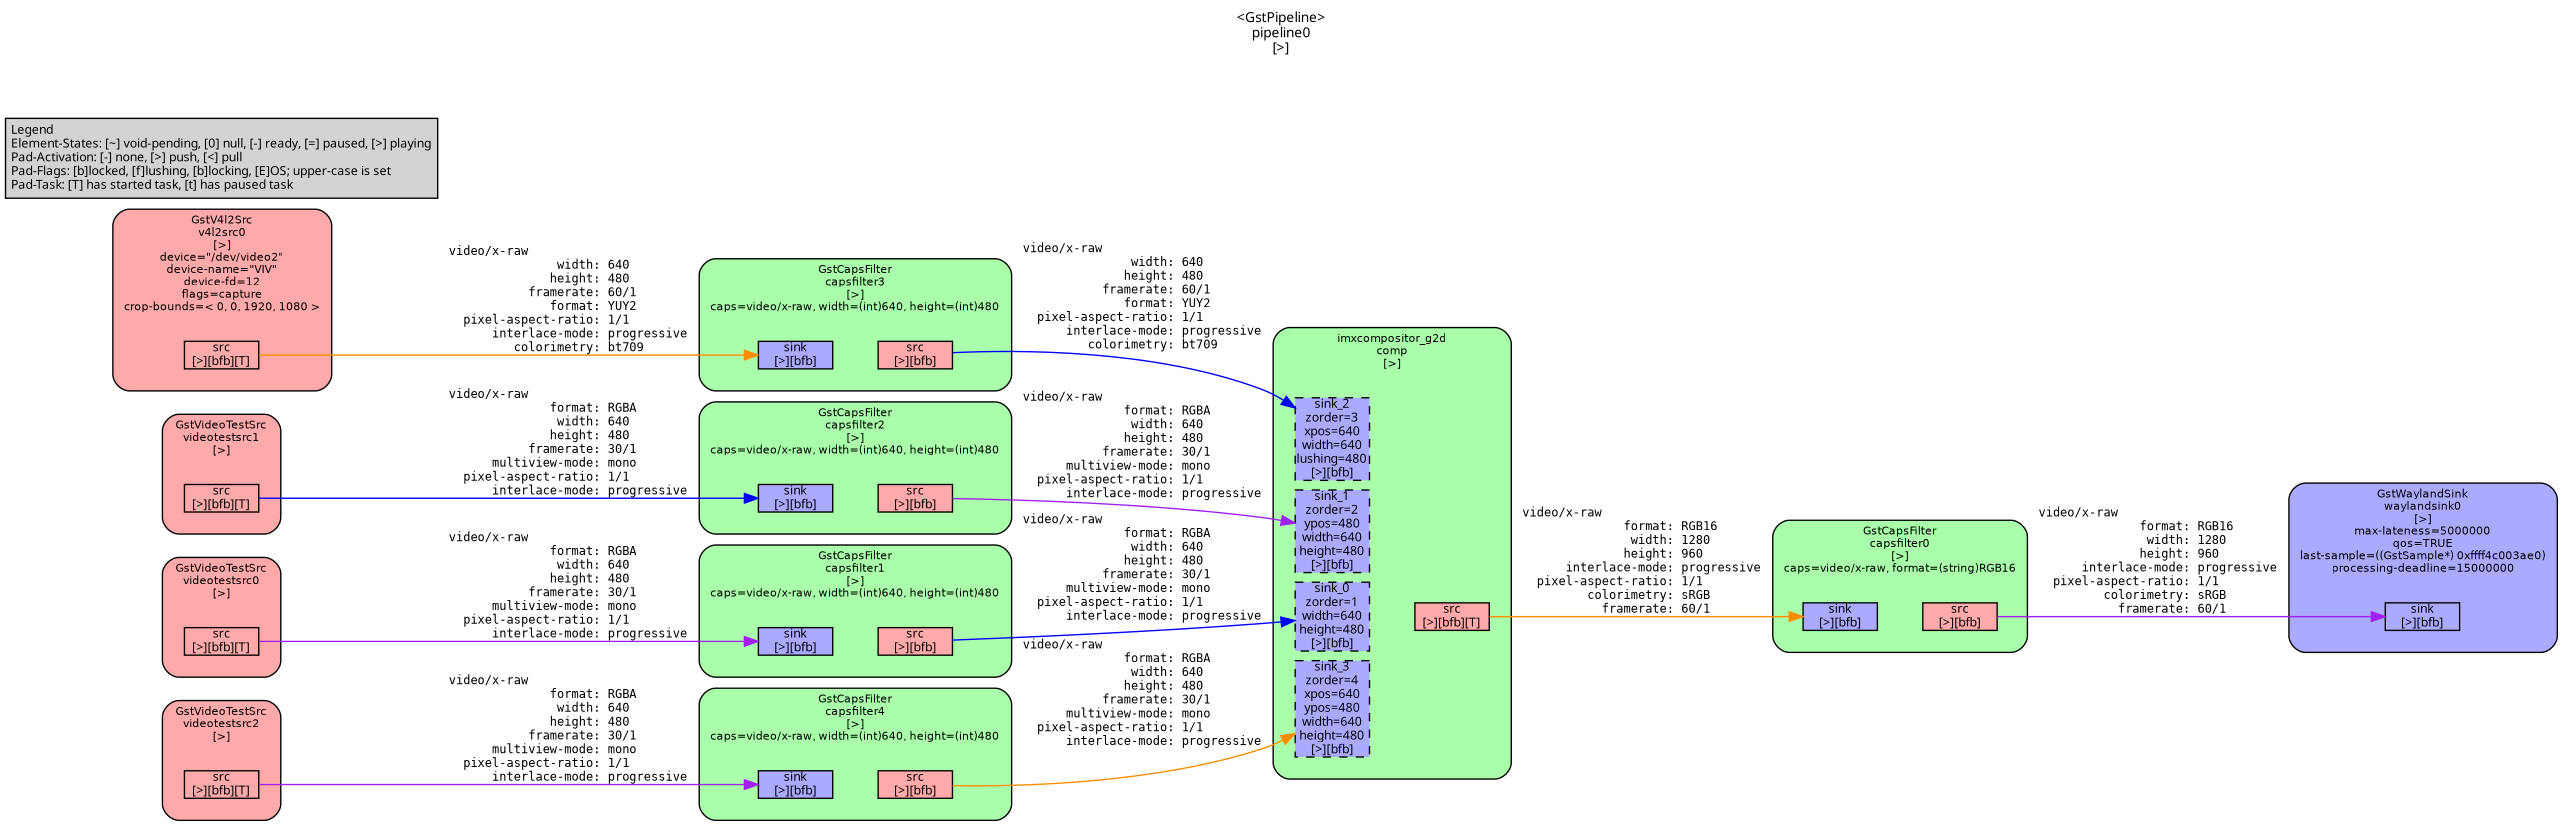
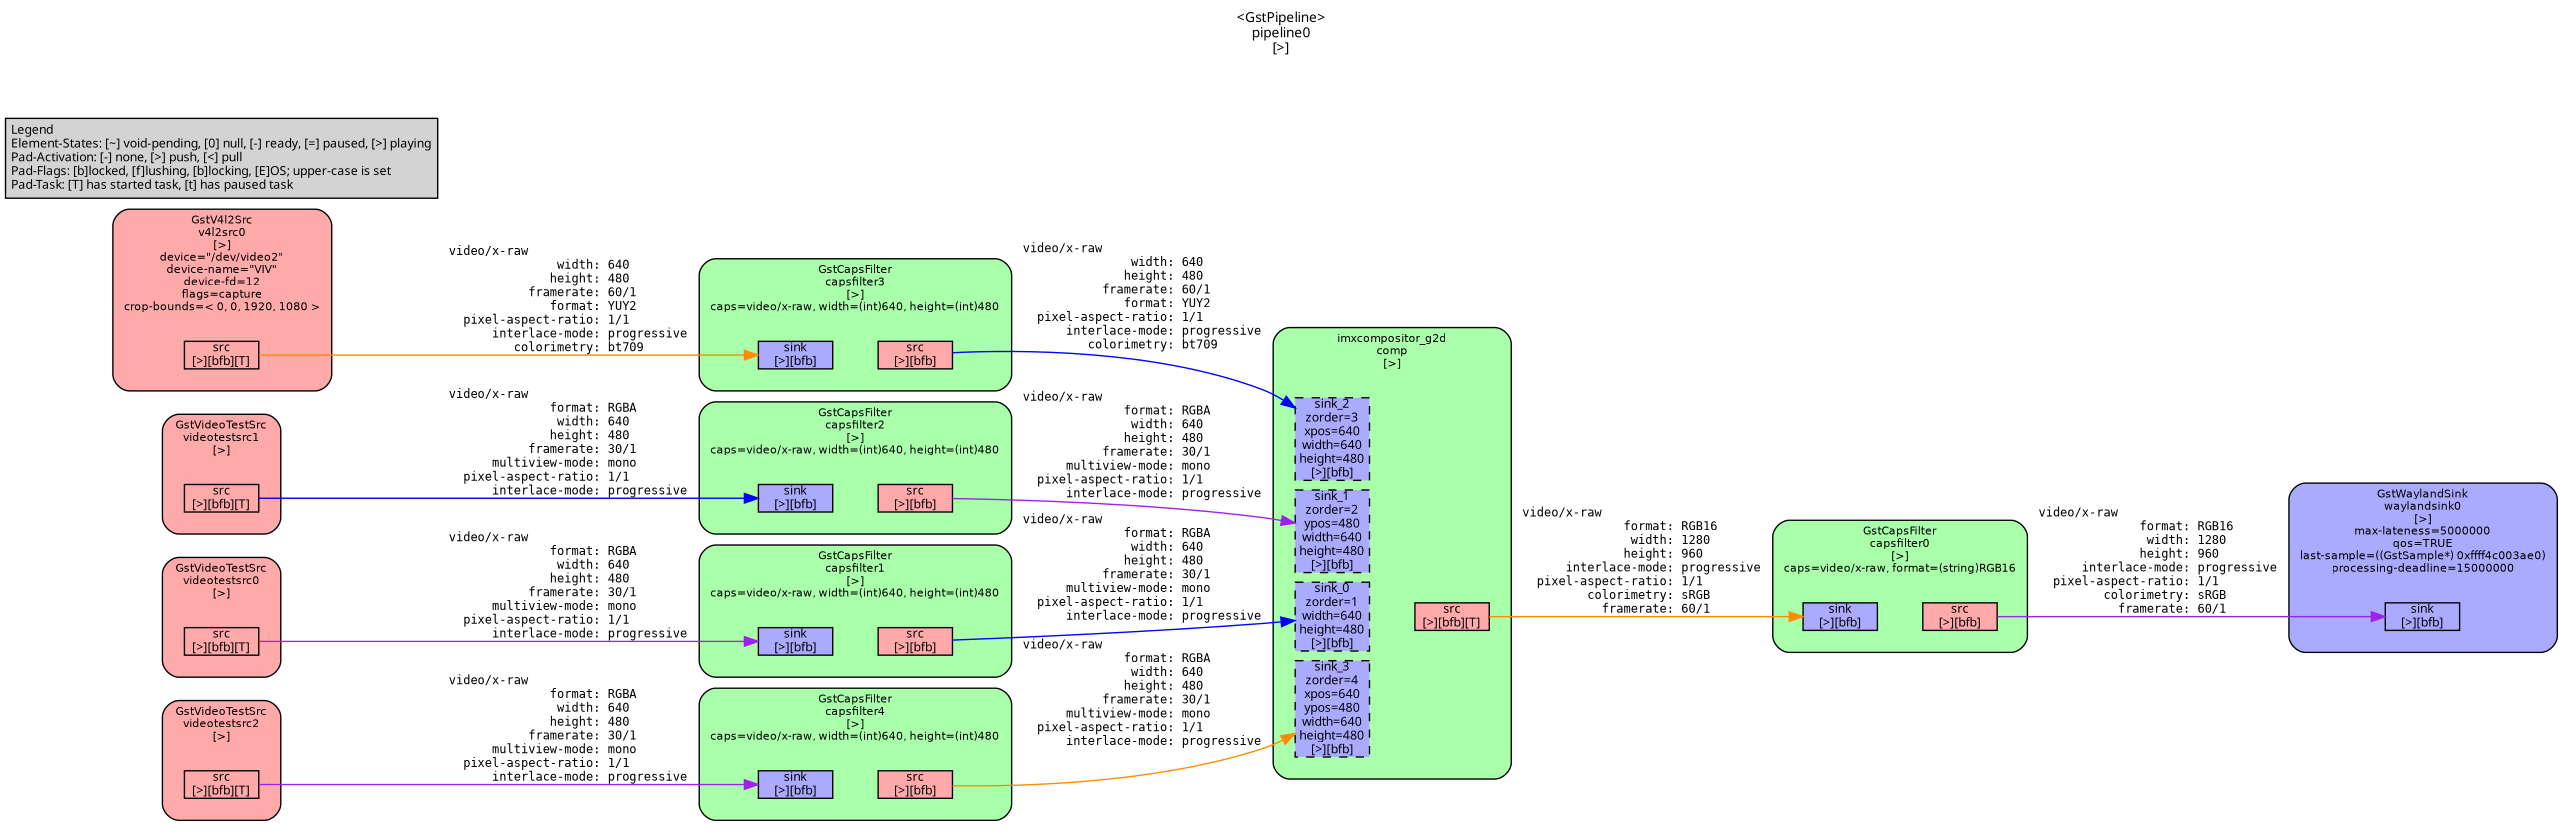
  digraph {
    fontname=sans
    fontsize=10
    label="<GstPipeline>\npipeline0\n[>]"
    labelloc=t
    nodesep=.1
    rankdir=LR
    ranksep=.2
    node [color=black fillcolor="#aaaaff" fontname=sans fontsize=9 margin="0.0,0.0" shape=box style="filled,solid"]
    edge [fontname=monospace fontsize=9 labelfontsize=6]
    n1 [height=0.2 label="sink\n[>][bfb]"]
    n2 [fillcolor="#ffaaaa" height=0.2 label="src\n[>][bfb]"]
    n3 [height=0.2 label="sink\n[>][bfb]"]
    n4 [fillcolor="#ffaaaa" height=0.2 label="src\n[>][bfb]"]
    n5 [height=0.2 label="sink\n[>][bfb]"]
    n6 [fillcolor="#ffaaaa" height=0.2 label="src\n[>][bfb]"]
    n7 [height=0.2 label="sink\n[>][bfb]"]
    n8 [fillcolor="#ffaaaa" height=0.2 label="src\n[>][bfb]"]
    n9 [height=0.2 label="sink\n[>][bfb]"]
    n10 [fillcolor="#ffaaaa" height=0.2 label="src\n[>][bfb]"]
    n11 [fillcolor="#ffaaaa" height=0.2 label="src\n[>][bfb][T]"]
    n12 [fillcolor="#ffaaaa" height=0.2 label="src\n[>][bfb][T]"]
    n13 [fillcolor="#ffaaaa" height=0.2 label="src\n[>][bfb][T]"]
    n14 [fillcolor="#ffaaaa" height=0.2 label="src\n[>][bfb][T]"]
    n15 [height=0.2 label="sink\n[>][bfb]"]
    n16 [height=0.2 label="sink_3\nzorder=4\nxpos=640\nypos=480\nwidth=640\nheight=480\n[>][bfb]" style="filled,dashed"]
-   n17 [height=0.2 label="sink_2\nzorder=3\nxpos=640\nwidth=640\nlushing=480\n[>][bfb]" style="filled,dashed"]
+   n17 [height=0.2 label="sink_2\nzorder=3\nxpos=640\nwidth=640\nheight=480\n[>][bfb]" style="filled,dashed"]
    n18 [height=0.2 label="sink_1\nzorder=2\nypos=480\nwidth=640\nheight=480\n[>][bfb]" style="filled,dashed"]
    n19 [height=0.2 label="sink_0\nzorder=1\nwidth=640\nheight=480\n[>][bfb]" style="filled,dashed"]
    n20 [fillcolor="#ffaaaa" height=0.2 label="src\n[>][bfb][T]"]
    n21 [label="Legend\lElement-States: [~] void-pending, [0] null, [-] ready, [=] paused, [>] playing\lPad-Activation: [-] none, [>] push, [<] pull\lPad-Flags: [b]locked, [f]lushing, [b]locking, [E]OS; upper-case is set\lPad-Task: [T] has started task, [t] has paused task\l" margin="0.05,0.05" style=filled color="" fillcolor=""]
    subgraph cluster_1 {
      color=black
      fillcolor="#aaffaa"
      fontname="Bitstream Vera Sans"
      fontsize=8
      label="GstCapsFilter\ncapsfilter4\n[>]\ncaps=video/x-raw, width=(int)640, height=(int)480"
      style="filled,rounded"
      subgraph cluster_2 {
        color=black
        fillcolor="#aaffaa"
        fontname="Bitstream Vera Sans"
        fontsize=8
        label=""
        style=invis
        n1
      }
      subgraph cluster_3 {
        color=black
        fillcolor="#aaffaa"
        fontname="Bitstream Vera Sans"
        fontsize=8
        label=""
        style=invis
        n2
      }
    }
    subgraph cluster_4 {
      color=black
      fillcolor="#aaffaa"
      fontname="Bitstream Vera Sans"
      fontsize=8
      label="GstCapsFilter\ncapsfilter3\n[>]\ncaps=video/x-raw, width=(int)640, height=(int)480"
      style="filled,rounded"
      subgraph cluster_5 {
        color=black
        fillcolor="#aaffaa"
        fontname="Bitstream Vera Sans"
        fontsize=8
        label=""
        style=invis
        n3
      }
      subgraph cluster_6 {
        color=black
        fillcolor="#aaffaa"
        fontname="Bitstream Vera Sans"
        fontsize=8
        label=""
        style=invis
        n4
      }
    }
    subgraph cluster_7 {
      color=black
      fillcolor="#aaffaa"
      fontname="Bitstream Vera Sans"
      fontsize=8
      label="GstCapsFilter\ncapsfilter2\n[>]\ncaps=video/x-raw, width=(int)640, height=(int)480"
      style="filled,rounded"
      subgraph cluster_8 {
        color=black
        fillcolor="#aaffaa"
        fontname="Bitstream Vera Sans"
        fontsize=8
        label=""
        style=invis
        n5
      }
      subgraph cluster_9 {
        color=black
        fillcolor="#aaffaa"
        fontname="Bitstream Vera Sans"
        fontsize=8
        label=""
        style=invis
        n6
      }
    }
    subgraph cluster_10 {
      color=black
      fillcolor="#aaffaa"
      fontname="Bitstream Vera Sans"
      fontsize=8
      label="GstCapsFilter\ncapsfilter1\n[>]\ncaps=video/x-raw, width=(int)640, height=(int)480"
      style="filled,rounded"
      subgraph cluster_11 {
        color=black
        fillcolor="#aaffaa"
        fontname="Bitstream Vera Sans"
        fontsize=8
        label=""
        style=invis
        n7
      }
      subgraph cluster_12 {
        color=black
        fillcolor="#aaffaa"
        fontname="Bitstream Vera Sans"
        fontsize=8
        label=""
        style=invis
        n8
      }
    }
    subgraph cluster_13 {
      color=black
      fillcolor="#aaffaa"
      fontname="Bitstream Vera Sans"
      fontsize=8
      label="GstCapsFilter\ncapsfilter0\n[>]\ncaps=video/x-raw, format=(string)RGB16"
      style="filled,rounded"
      subgraph cluster_14 {
        color=black
        fillcolor="#aaffaa"
        fontname="Bitstream Vera Sans"
        fontsize=8
        label=""
        style=invis
        n9
      }
      subgraph cluster_15 {
        color=black
        fillcolor="#aaffaa"
        fontname="Bitstream Vera Sans"
        fontsize=8
        label=""
        style=invis
        n10
      }
    }
    subgraph cluster_16 {
      color=black
      fillcolor="#ffaaaa"
      fontname="Bitstream Vera Sans"
      fontsize=8
      label="GstVideoTestSrc\nvideotestsrc2\n[>]"
      style="filled,rounded"
      subgraph cluster_17 {
        color=black
        fillcolor="#ffaaaa"
        fontname="Bitstream Vera Sans"
        fontsize=8
        label=""
        style=invis
        n11
      }
    }
    subgraph cluster_18 {
      color=black
      fillcolor="#ffaaaa"
      fontname="Bitstream Vera Sans"
      fontsize=8
      label="GstV4l2Src\nv4l2src0\n[>]\ndevice=\"/dev/video2\"\ndevice-name=\"VIV\"\ndevice-fd=12\nflags=capture\ncrop-bounds=< 0, 0, 1920, 1080 >"
      style="filled,rounded"
      subgraph cluster_19 {
        color=black
        fillcolor="#ffaaaa"
        fontname="Bitstream Vera Sans"
        fontsize=8
        label=""
        style=invis
        n12
      }
    }
    subgraph cluster_20 {
      color=black
      fillcolor="#ffaaaa"
      fontname="Bitstream Vera Sans"
      fontsize=8
      label="GstVideoTestSrc\nvideotestsrc1\n[>]"
      style="filled,rounded"
      subgraph cluster_21 {
        color=black
        fillcolor="#ffaaaa"
        fontname="Bitstream Vera Sans"
        fontsize=8
        label=""
        style=invis
        n13
      }
    }
    subgraph cluster_22 {
      color=black
      fillcolor="#ffaaaa"
      fontname="Bitstream Vera Sans"
      fontsize=8
      label="GstVideoTestSrc\nvideotestsrc0\n[>]"
      style="filled,rounded"
      subgraph cluster_23 {
        color=black
        fillcolor="#ffaaaa"
        fontname="Bitstream Vera Sans"
        fontsize=8
        label=""
        style=invis
        n14
      }
    }
    subgraph cluster_24 {
      color=black
      fillcolor="#aaaaff"
      fontname="Bitstream Vera Sans"
      fontsize=8
      label="GstWaylandSink\nwaylandsink0\n[>]\nmax-lateness=5000000\nqos=TRUE\nlast-sample=((GstSample*) 0xffff4c003ae0)\nprocessing-deadline=15000000"
      style="filled,rounded"
      subgraph cluster_25 {
        color=black
        fillcolor="#aaaaff"
        fontname="Bitstream Vera Sans"
        fontsize=8
        label=""
        style=invis
        n15
      }
    }
    subgraph cluster_26 {
      color=black
      fillcolor="#aaffaa"
      fontname="Bitstream Vera Sans"
      fontsize=8
      label="imxcompositor_g2d\ncomp\n[>]"
      style="filled,rounded"
      subgraph cluster_27 {
        color=black
        fillcolor="#aaffaa"
        fontname="Bitstream Vera Sans"
        fontsize=8
        label=""
        style=invis
        n16
        n17
        n18
        n19
      }
      subgraph cluster_28 {
        color=black
        fillcolor="#aaffaa"
        fontname="Bitstream Vera Sans"
        fontsize=8
        label=""
        style=invis
        n20
      }
    }
    n1 -> n2 [style=invis]
    n2 -> n16 [label="video/x-raw\l              format: RGBA\l               width: 640\l              height: 480\l           framerate: 30/1\l      multiview-mode: mono\l  pixel-aspect-ratio: 1/1\l      interlace-mode: progressive\l" color=darkorange]
    n3 -> n4 [style=invis]
    n4 -> n17 [label="video/x-raw\l               width: 640\l              height: 480\l           framerate: 60/1\l              format: YUY2\l  pixel-aspect-ratio: 1/1\l      interlace-mode: progressive\l         colorimetry: bt709\l" color=blue]
    n5 -> n6 [style=invis]
    n6 -> n18 [label="video/x-raw\l              format: RGBA\l               width: 640\l              height: 480\l           framerate: 30/1\l      multiview-mode: mono\l  pixel-aspect-ratio: 1/1\l      interlace-mode: progressive\l" color=purple]
    n7 -> n8 [style=invis]
    n8 -> n19 [label="video/x-raw\l              format: RGBA\l               width: 640\l              height: 480\l           framerate: 30/1\l      multiview-mode: mono\l  pixel-aspect-ratio: 1/1\l      interlace-mode: progressive\l" color=blue]
    n9 -> n10 [style=invis]
    n10 -> n15 [label="video/x-raw\l              format: RGB16\l               width: 1280\l              height: 960\l      interlace-mode: progressive\l  pixel-aspect-ratio: 1/1\l         colorimetry: sRGB\l           framerate: 60/1\l" color=purple]
    n11 -> n1 [label="video/x-raw\l              format: RGBA\l               width: 640\l              height: 480\l           framerate: 30/1\l      multiview-mode: mono\l  pixel-aspect-ratio: 1/1\l      interlace-mode: progressive\l" color=purple]
    n12 -> n3 [label="video/x-raw\l               width: 640\l              height: 480\l           framerate: 60/1\l              format: YUY2\l  pixel-aspect-ratio: 1/1\l      interlace-mode: progressive\l         colorimetry: bt709\l" color=darkorange]
    n13 -> n5 [label="video/x-raw\l              format: RGBA\l               width: 640\l              height: 480\l           framerate: 30/1\l      multiview-mode: mono\l  pixel-aspect-ratio: 1/1\l      interlace-mode: progressive\l" color=blue]
    n14 -> n7 [label="video/x-raw\l              format: RGBA\l               width: 640\l              height: 480\l           framerate: 30/1\l      multiview-mode: mono\l  pixel-aspect-ratio: 1/1\l      interlace-mode: progressive\l" color=purple]
    n19 -> n20 [style=invis]
    n20 -> n9 [label="video/x-raw\l              format: RGB16\l               width: 1280\l              height: 960\l      interlace-mode: progressive\l  pixel-aspect-ratio: 1/1\l         colorimetry: sRGB\l           framerate: 60/1\l" color=darkorange]
  }
